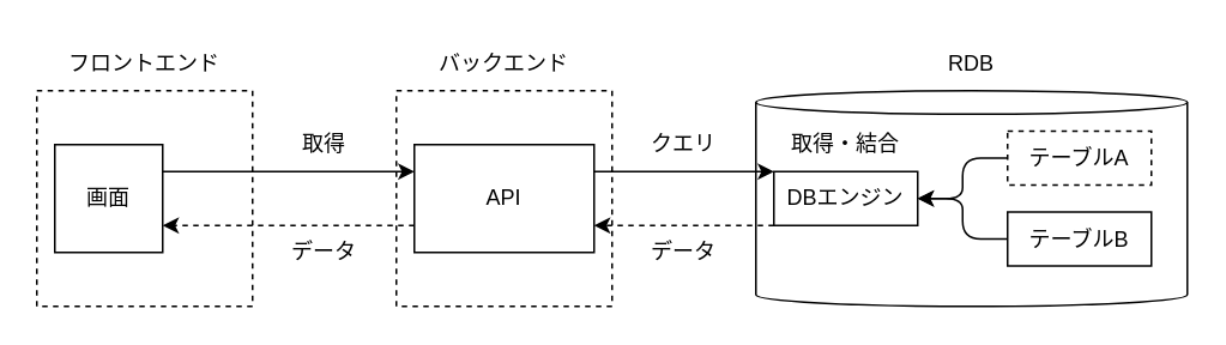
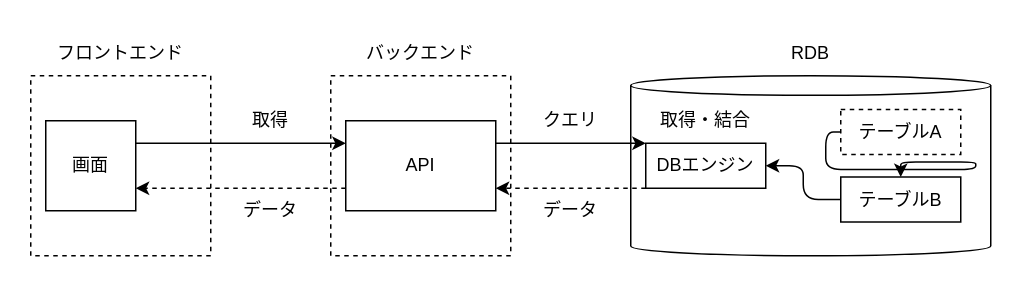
  <mxCell id="0" />
  <mxCell id="1" parent="0" />
  <mxCell id="2" value="" style="rounded=0;whiteSpace=wrap;html=1;fillColor=none;dashed=1;" vertex="1" parent="1"><mxGeometry x="20" y="50" width="120" height="120" as="geometry" /></mxCell>
  <mxCell id="3" value="フロントエンド" style="text;html=1;strokeColor=none;fillColor=none;align=center;verticalAlign=middle;whiteSpace=wrap;rounded=0;" vertex="1" parent="1"><mxGeometry x="20" y="20" width="120" height="30" as="geometry" /></mxCell>
  <mxCell id="4" value="画面" style="rounded=0;whiteSpace=wrap;html=1;fillColor=none;" vertex="1" parent="1"><mxGeometry x="30" y="80" width="60" height="60" as="geometry" /></mxCell>
  <mxCell id="5" value="" style="rounded=0;whiteSpace=wrap;html=1;fillColor=none;dashed=1;" vertex="1" parent="1"><mxGeometry x="220" y="50" width="120" height="120" as="geometry" /></mxCell>
  <mxCell id="6" value="バックエンド" style="text;html=1;strokeColor=none;fillColor=none;align=center;verticalAlign=middle;whiteSpace=wrap;rounded=0;" vertex="1" parent="1"><mxGeometry x="220" y="20" width="120" height="30" as="geometry" /></mxCell>
  <mxCell id="7" value="API" style="rounded=0;whiteSpace=wrap;html=1;fillColor=none;" vertex="1" parent="1"><mxGeometry x="230" y="80" width="100" height="60" as="geometry" /></mxCell>
  <mxCell id="8" value="" style="shape=cylinder3;whiteSpace=wrap;html=1;boundedLbl=1;backgroundOutline=1;size=6.5;fillColor=none;" vertex="1" parent="1"><mxGeometry x="420" y="50" width="240" height="120" as="geometry" /></mxCell>
  <mxCell id="9" value="DBエンジン" style="rounded=0;whiteSpace=wrap;html=1;fillColor=none;" vertex="1" parent="1"><mxGeometry x="430" y="95" width="80" height="30" as="geometry" /></mxCell>
  <mxCell id="10" value="テーブルA" style="rounded=0;whiteSpace=wrap;html=1;fillColor=none;dashed=1;" vertex="1" parent="1"><mxGeometry x="560" y="72.5" width="80" height="30" as="geometry" /></mxCell>
  <mxCell id="11" value="テーブルB" style="rounded=0;whiteSpace=wrap;html=1;fillColor=none;" vertex="1" parent="1"><mxGeometry x="560" y="117.5" width="80" height="30" as="geometry" /></mxCell>
  <mxCell id="12" value="RDB" style="text;html=1;strokeColor=none;fillColor=none;align=center;verticalAlign=middle;whiteSpace=wrap;rounded=0;" vertex="1" parent="1"><mxGeometry x="480" y="20" width="120" height="30" as="geometry" /></mxCell>
  <mxCell id="13" value="" style="endArrow=classic;html=1;exitX=1;exitY=0.25;exitDx=0;exitDy=0;entryX=0;entryY=0.25;entryDx=0;entryDy=0;" edge="1" parent="1" source="4" target="7"><mxGeometry width="50" height="50" relative="1" as="geometry"><mxPoint x="160" y="95" as="sourcePoint" /><mxPoint x="210" y="45" as="targetPoint" /></mxGeometry></mxCell>
  <mxCell id="14" value="取得" style="text;html=1;strokeColor=none;fillColor=none;align=center;verticalAlign=middle;whiteSpace=wrap;rounded=0;" vertex="1" parent="1"><mxGeometry x="150" y="65" width="60" height="30" as="geometry" /></mxCell>
  <mxCell id="15" value="" style="endArrow=classic;html=1;exitX=1;exitY=0.25;exitDx=0;exitDy=0;entryX=0;entryY=0;entryDx=0;entryDy=0;" edge="1" parent="1" source="7" target="9"><mxGeometry width="50" height="50" relative="1" as="geometry"><mxPoint x="390" y="200" as="sourcePoint" /><mxPoint x="490" y="200" as="targetPoint" /></mxGeometry></mxCell>
  <mxCell id="16" value="クエリ" style="text;html=1;strokeColor=none;fillColor=none;align=center;verticalAlign=middle;whiteSpace=wrap;rounded=0;" vertex="1" parent="1"><mxGeometry x="350" y="65" width="60" height="30" as="geometry" /></mxCell>
  <mxCell id="17" value="取得・結合" style="text;html=1;strokeColor=none;fillColor=none;align=center;verticalAlign=middle;whiteSpace=wrap;rounded=0;" vertex="1" parent="1"><mxGeometry x="435" y="65" width="70" height="30" as="geometry" /></mxCell>
- <mxCell id="18" value="" style="endArrow=classic;html=1;exitX=0;exitY=0.5;exitDx=0;exitDy=0;entryX=1;entryY=0.5;entryDx=0;entryDy=0;edgeStyle=orthogonalEdgeStyle;" edge="1" parent="1" source="10" target="9"><mxGeometry width="50" height="50" relative="1" as="geometry"><mxPoint x="380" y="210" as="sourcePoint" /><mxPoint x="430" y="160" as="targetPoint" /></mxGeometry></mxCell>
+ <mxCell id="18" value="" style="endArrow=classic;html=1;exitX=0;exitY=0.5;exitDx=0;exitDy=0;edgeStyle=orthogonalEdgeStyle;" edge="1" parent="1" source="10" target="11"><mxGeometry width="50" height="50" relative="1" as="geometry"><mxPoint x="380" y="210" as="sourcePoint" /><mxPoint x="430" y="160" as="targetPoint" /></mxGeometry></mxCell>
  <mxCell id="19" value="" style="endArrow=classic;html=1;exitX=0;exitY=0.5;exitDx=0;exitDy=0;entryX=1;entryY=0.5;entryDx=0;entryDy=0;edgeStyle=orthogonalEdgeStyle;" edge="1" parent="1" source="11" target="9"><mxGeometry width="50" height="50" relative="1" as="geometry"><mxPoint x="380" y="210" as="sourcePoint" /><mxPoint x="430" y="160" as="targetPoint" /></mxGeometry></mxCell>
  <mxCell id="20" value="" style="endArrow=classic;html=1;exitX=0;exitY=1;exitDx=0;exitDy=0;entryX=1;entryY=0.75;entryDx=0;entryDy=0;dashed=1;" edge="1" parent="1" source="9" target="7"><mxGeometry width="50" height="50" relative="1" as="geometry"><mxPoint x="380" y="210" as="sourcePoint" /><mxPoint x="430" y="160" as="targetPoint" /></mxGeometry></mxCell>
  <mxCell id="21" value="データ" style="text;html=1;strokeColor=none;fillColor=none;align=center;verticalAlign=middle;whiteSpace=wrap;rounded=0;" vertex="1" parent="1"><mxGeometry x="350" y="125" width="60" height="30" as="geometry" /></mxCell>
  <mxCell id="22" value="データ" style="text;html=1;strokeColor=none;fillColor=none;align=center;verticalAlign=middle;whiteSpace=wrap;rounded=0;" vertex="1" parent="1"><mxGeometry x="150" y="125" width="60" height="30" as="geometry" /></mxCell>
  <mxCell id="23" value="" style="endArrow=classic;html=1;exitX=0;exitY=0.75;exitDx=0;exitDy=0;dashed=1;entryX=1;entryY=0.75;entryDx=0;entryDy=0;" edge="1" parent="1" source="7" target="4"><mxGeometry width="50" height="50" relative="1" as="geometry"><mxPoint x="230" y="125" as="sourcePoint" /><mxPoint x="160" y="280" as="targetPoint" /></mxGeometry></mxCell>
